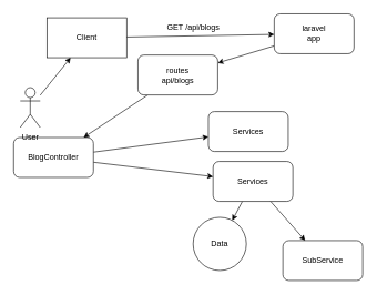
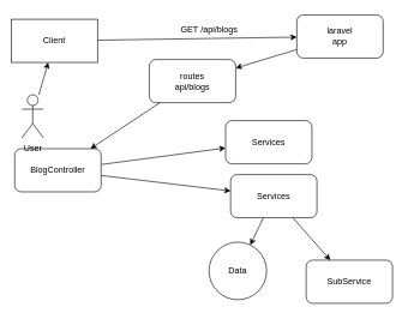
  <mxCell id="0" />
  <mxCell id="1" parent="0" />
  <mxCell id="2" value="" style="edgeStyle=none;html=1;" edge="1" parent="1" source="3" target="8"><mxGeometry relative="1" as="geometry" /></mxCell>
  <mxCell id="3" value="laravel&lt;br&gt;app" style="rounded=1;whiteSpace=wrap;html=1;" vertex="1" parent="1"><mxGeometry x="412" y="20" width="120" height="60" as="geometry" /></mxCell>
  <mxCell id="4" style="edgeStyle=none;html=1;" edge="1" parent="1" source="5" target="3"><mxGeometry relative="1" as="geometry" /></mxCell>
- <mxCell id="5" value="Client" style="rounded=0;whiteSpace=wrap;html=1;" vertex="1" parent="1"><mxGeometry x="70" y="26" width="120" height="60" as="geometry" /></mxCell>
+ <mxCell id="5" value="Client" style="rounded=0;whiteSpace=wrap;html=1;" vertex="1" parent="1"><mxGeometry x="15" y="26" width="120" height="60" as="geometry" /></mxCell>
  <mxCell id="6" value="GET /api/blogs" style="text;html=1;align=center;verticalAlign=middle;resizable=0;points=[];autosize=1;strokeColor=none;fillColor=none;" vertex="1" parent="1"><mxGeometry x="240" y="26" width="100" height="30" as="geometry" /></mxCell>
  <mxCell id="7" value="" style="edgeStyle=none;html=1;" edge="1" parent="1" source="8" target="11"><mxGeometry relative="1" as="geometry" /></mxCell>
  <mxCell id="8" value="routes&lt;br&gt;api/blogs" style="whiteSpace=wrap;html=1;rounded=1;" vertex="1" parent="1"><mxGeometry x="207" y="82" width="120" height="60" as="geometry" /></mxCell>
  <mxCell id="9" style="edgeStyle=none;html=1;" edge="1" parent="1" source="11" target="14"><mxGeometry relative="1" as="geometry" /></mxCell>
  <mxCell id="10" style="edgeStyle=none;html=1;" edge="1" parent="1" source="11" target="19"><mxGeometry relative="1" as="geometry" /></mxCell>
  <mxCell id="11" value="BlogController" style="whiteSpace=wrap;html=1;rounded=1;" vertex="1" parent="1"><mxGeometry x="20" y="206" width="120" height="60" as="geometry" /></mxCell>
  <mxCell id="12" value="" style="edgeStyle=none;html=1;" edge="1" parent="1" source="14" target="17"><mxGeometry relative="1" as="geometry" /></mxCell>
  <mxCell id="13" value="" style="edgeStyle=none;html=1;" edge="1" parent="1" source="14" target="18"><mxGeometry relative="1" as="geometry" /></mxCell>
  <mxCell id="14" value="Services" style="rounded=1;whiteSpace=wrap;html=1;" vertex="1" parent="1"><mxGeometry x="320" y="242" width="120" height="60" as="geometry" /></mxCell>
  <mxCell id="15" style="edgeStyle=none;html=1;" edge="1" parent="1" source="16" target="5"><mxGeometry relative="1" as="geometry"><mxPoint x="145.5" y="426" as="targetPoint" /></mxGeometry></mxCell>
  <mxCell id="16" value="User" style="shape=umlActor;verticalLabelPosition=bottom;verticalAlign=top;html=1;outlineConnect=0;" vertex="1" parent="1"><mxGeometry x="30" y="131" width="30" height="60" as="geometry" /></mxCell>
- <mxCell id="17" value="Data" style="ellipse;whiteSpace=wrap;html=1;rounded=1;" vertex="1" parent="1"><mxGeometry x="290" y="326" width="80" height="80" as="geometry" /></mxCell>
+ <mxCell id="17" value="Data" style="ellipse;whiteSpace=wrap;html=1;rounded=1;" vertex="1" parent="1"><mxGeometry x="290" y="336" width="80" height="80" as="geometry" /></mxCell>
  <mxCell id="18" value="SubService" style="rounded=1;whiteSpace=wrap;html=1;" vertex="1" parent="1"><mxGeometry x="425" y="361" width="120" height="60" as="geometry" /></mxCell>
  <mxCell id="19" value="Services" style="rounded=1;whiteSpace=wrap;html=1;" vertex="1" parent="1"><mxGeometry x="313" y="167" width="120" height="60" as="geometry" /></mxCell>
